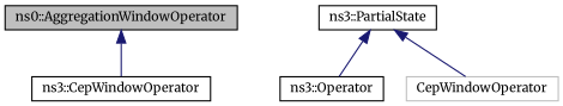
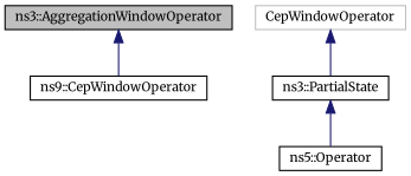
  digraph {
    fontname=Merriweather
    node [color=black fillcolor=white fontname=Merriweather fontsize=10 shape=record style=filled]
    edge [color=midnightblue dir=back fontname=Merriweather fontsize=10 labelfontname=Helvetica labelfontsize=10 style=solid]
-   n1 [fillcolor=grey75 fontcolor=black height=0.2 label="ns0::AggregationWindowOperator" width=0.4]
-   n2 [height=0.2 label="ns3::CepWindowOperator" width=0.4]
-   n3 [height=0.2 label="ns3::Operator" width=0.4]
+   n1 [fillcolor=grey75 fontcolor=black height=0.2 label="ns3::AggregationWindowOperator" width=0.4]
+   n2 [height=0.2 label="ns9::CepWindowOperator" width=0.4]
+   n3 [height=0.2 label="ns5::Operator" width=0.4]
    n4 [height=0.2 label="ns3::PartialState" width=0.4]
    n5 [color=grey75 height=0.2 label=CepWindowOperator width=0.4]
    n1 -> n2
    n4 -> n3
-   n4 -> n5
+   n5 -> n4
  }
